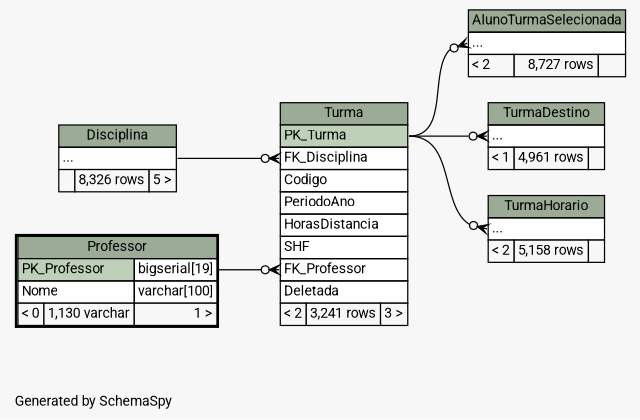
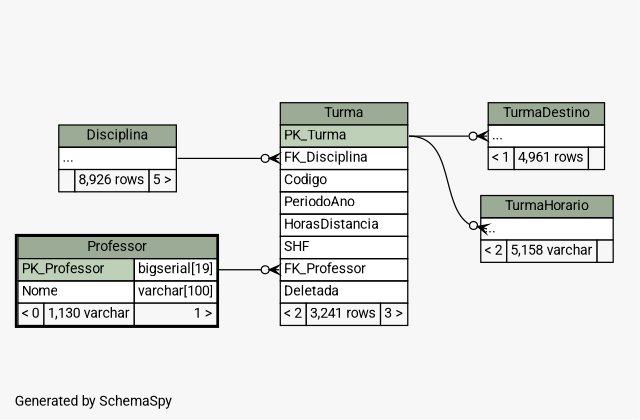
  digraph {
    bgcolor="#f7f7f7"
    fontname=Roboto
    fontsize=11
    label="\nGenerated by SchemaSpy"
    labeljust=l
    nodesep=0.18
    rankdir=RL
    ranksep=0.46
    node [fontname=Roboto fontsize=11 shape=plaintext]
    edge [arrowhead=none arrowsize=0.8 arrowtail=crowodot dir=back fontname=Roboto headport="PK_Turma:e" tailport="elipses:w"]
-   n1 [label=<     <TABLE BORDER="0" CELLBORDER="1" CELLSPACING="0" BGCOLOR="#ffffff">       <TR><TD COLSPAN="3" BGCOLOR="#9bab96" ALIGN="CENTER">AlunoTurmaSelecionada</TD></TR>       <TR><TD PORT="elipses" COLSPAN="3" ALIGN="LEFT">...</TD></TR>       <TR><TD ALIGN="LEFT" BGCOLOR="#f7f7f7">&lt; 2</TD><TD ALIGN="RIGHT" BGCOLOR="#f7f7f7">8,727 rows</TD><TD ALIGN="RIGHT" BGCOLOR="#f7f7f7">  </TD></TR>     </TABLE>>]
    n2 [label=<     <TABLE BORDER="0" CELLBORDER="1" CELLSPACING="0" BGCOLOR="#ffffff">       <TR><TD COLSPAN="3" BGCOLOR="#9bab96" ALIGN="CENTER">Turma</TD></TR>       <TR><TD PORT="PK_Turma" COLSPAN="3" BGCOLOR="#bed1b8" ALIGN="LEFT">PK_Turma</TD></TR>       <TR><TD PORT="FK_Disciplina" COLSPAN="3" ALIGN="LEFT">FK_Disciplina</TD></TR>       <TR><TD PORT="Codigo" COLSPAN="3" ALIGN="LEFT">Codigo</TD></TR>       <TR><TD PORT="PeriodoAno" COLSPAN="3" ALIGN="LEFT">PeriodoAno</TD></TR>       <TR><TD PORT="HorasDistancia" COLSPAN="3" ALIGN="LEFT">HorasDistancia</TD></TR>       <TR><TD PORT="SHF" COLSPAN="3" ALIGN="LEFT">SHF</TD></TR>       <TR><TD PORT="FK_Professor" COLSPAN="3" ALIGN="LEFT">FK_Professor</TD></TR>       <TR><TD PORT="Deletada" COLSPAN="3" ALIGN="LEFT">Deletada</TD></TR>       <TR><TD ALIGN="LEFT" BGCOLOR="#f7f7f7">&lt; 2</TD><TD ALIGN="RIGHT" BGCOLOR="#f7f7f7">3,241 rows</TD><TD ALIGN="RIGHT" BGCOLOR="#f7f7f7">3 &gt;</TD></TR>     </TABLE>>]
-   n3 [label=<     <TABLE BORDER="0" CELLBORDER="1" CELLSPACING="0" BGCOLOR="#ffffff">       <TR><TD COLSPAN="3" BGCOLOR="#9bab96" ALIGN="CENTER">Disciplina</TD></TR>       <TR><TD PORT="elipses" COLSPAN="3" ALIGN="LEFT">...</TD></TR>       <TR><TD ALIGN="LEFT" BGCOLOR="#f7f7f7">  </TD><TD ALIGN="RIGHT" BGCOLOR="#f7f7f7">8,326 rows</TD><TD ALIGN="RIGHT" BGCOLOR="#f7f7f7">5 &gt;</TD></TR>     </TABLE>>]
+   n3 [label=<     <TABLE BORDER="0" CELLBORDER="1" CELLSPACING="0" BGCOLOR="#ffffff">       <TR><TD COLSPAN="3" BGCOLOR="#9bab96" ALIGN="CENTER">Disciplina</TD></TR>       <TR><TD PORT="elipses" COLSPAN="3" ALIGN="LEFT">...</TD></TR>       <TR><TD ALIGN="LEFT" BGCOLOR="#f7f7f7">  </TD><TD ALIGN="RIGHT" BGCOLOR="#f7f7f7">8,926 rows</TD><TD ALIGN="RIGHT" BGCOLOR="#f7f7f7">5 &gt;</TD></TR>     </TABLE>>]
    n4 [label=<     <TABLE BORDER="2" CELLBORDER="1" CELLSPACING="0" BGCOLOR="#ffffff">       <TR><TD COLSPAN="3" BGCOLOR="#9bab96" ALIGN="CENTER">Professor</TD></TR>       <TR><TD PORT="PK_Professor" COLSPAN="2" BGCOLOR="#bed1b8" ALIGN="LEFT">PK_Professor</TD><TD PORT="PK_Professor.type" ALIGN="LEFT">bigserial[19]</TD></TR>       <TR><TD PORT="Nome" COLSPAN="2" ALIGN="LEFT">Nome</TD><TD PORT="Nome.type" ALIGN="LEFT">varchar[100]</TD></TR>       <TR><TD ALIGN="LEFT" BGCOLOR="#f7f7f7">&lt; 0</TD><TD ALIGN="RIGHT" BGCOLOR="#f7f7f7">1,130 varchar</TD><TD ALIGN="RIGHT" BGCOLOR="#f7f7f7">1 &gt;</TD></TR>     </TABLE>>]
    n5 [label=<     <TABLE BORDER="0" CELLBORDER="1" CELLSPACING="0" BGCOLOR="#ffffff">       <TR><TD COLSPAN="3" BGCOLOR="#9bab96" ALIGN="CENTER">TurmaDestino</TD></TR>       <TR><TD PORT="elipses" COLSPAN="3" ALIGN="LEFT">...</TD></TR>       <TR><TD ALIGN="LEFT" BGCOLOR="#f7f7f7">&lt; 1</TD><TD ALIGN="RIGHT" BGCOLOR="#f7f7f7">4,961 rows</TD><TD ALIGN="RIGHT" BGCOLOR="#f7f7f7">  </TD></TR>     </TABLE>>]
-   n6 [label=<     <TABLE BORDER="0" CELLBORDER="1" CELLSPACING="0" BGCOLOR="#ffffff">       <TR><TD COLSPAN="3" BGCOLOR="#9bab96" ALIGN="CENTER">TurmaHorario</TD></TR>       <TR><TD PORT="elipses" COLSPAN="3" ALIGN="LEFT">...</TD></TR>       <TR><TD ALIGN="LEFT" BGCOLOR="#f7f7f7">&lt; 2</TD><TD ALIGN="RIGHT" BGCOLOR="#f7f7f7">5,158 rows</TD><TD ALIGN="RIGHT" BGCOLOR="#f7f7f7">  </TD></TR>     </TABLE>>]
-   n1 -> n2
+   n6 [label=<     <TABLE BORDER="0" CELLBORDER="1" CELLSPACING="0" BGCOLOR="#ffffff">       <TR><TD COLSPAN="3" BGCOLOR="#9bab96" ALIGN="CENTER">TurmaHorario</TD></TR>       <TR><TD PORT="elipses" COLSPAN="3" ALIGN="LEFT">...</TD></TR>       <TR><TD ALIGN="LEFT" BGCOLOR="#f7f7f7">&lt; 2</TD><TD ALIGN="RIGHT" BGCOLOR="#f7f7f7">5,158 varchar</TD><TD ALIGN="RIGHT" BGCOLOR="#f7f7f7">  </TD></TR>     </TABLE>>]
    n2 -> n3 [headport="elipses:e" tailport="FK_Disciplina:w"]
    n2 -> n4 [headport="PK_Professor.type:e" tailport="FK_Professor:w"]
    n5 -> n2
    n6 -> n2
  }
